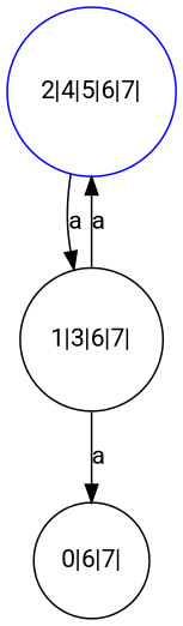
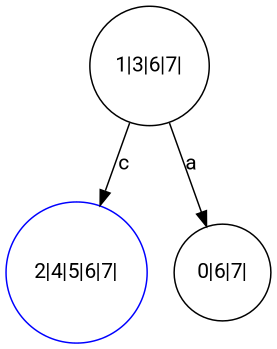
  digraph {
    fontname=Roboto
    node [color="#000000" fontname=Roboto shape=circle]
    edge [fontname=Roboto]
    n1 [color="#0000FF" label="2|4|5|6|7|"]
    n2 [label="1|3|6|7|"]
    n3 [label="0|6|7|"]
-   n1 -> n2 [label=a]
-   n2 -> n1 [label=a]
+   n2 -> n1 [label=c]
    n2 -> n3 [label=a]
  }
